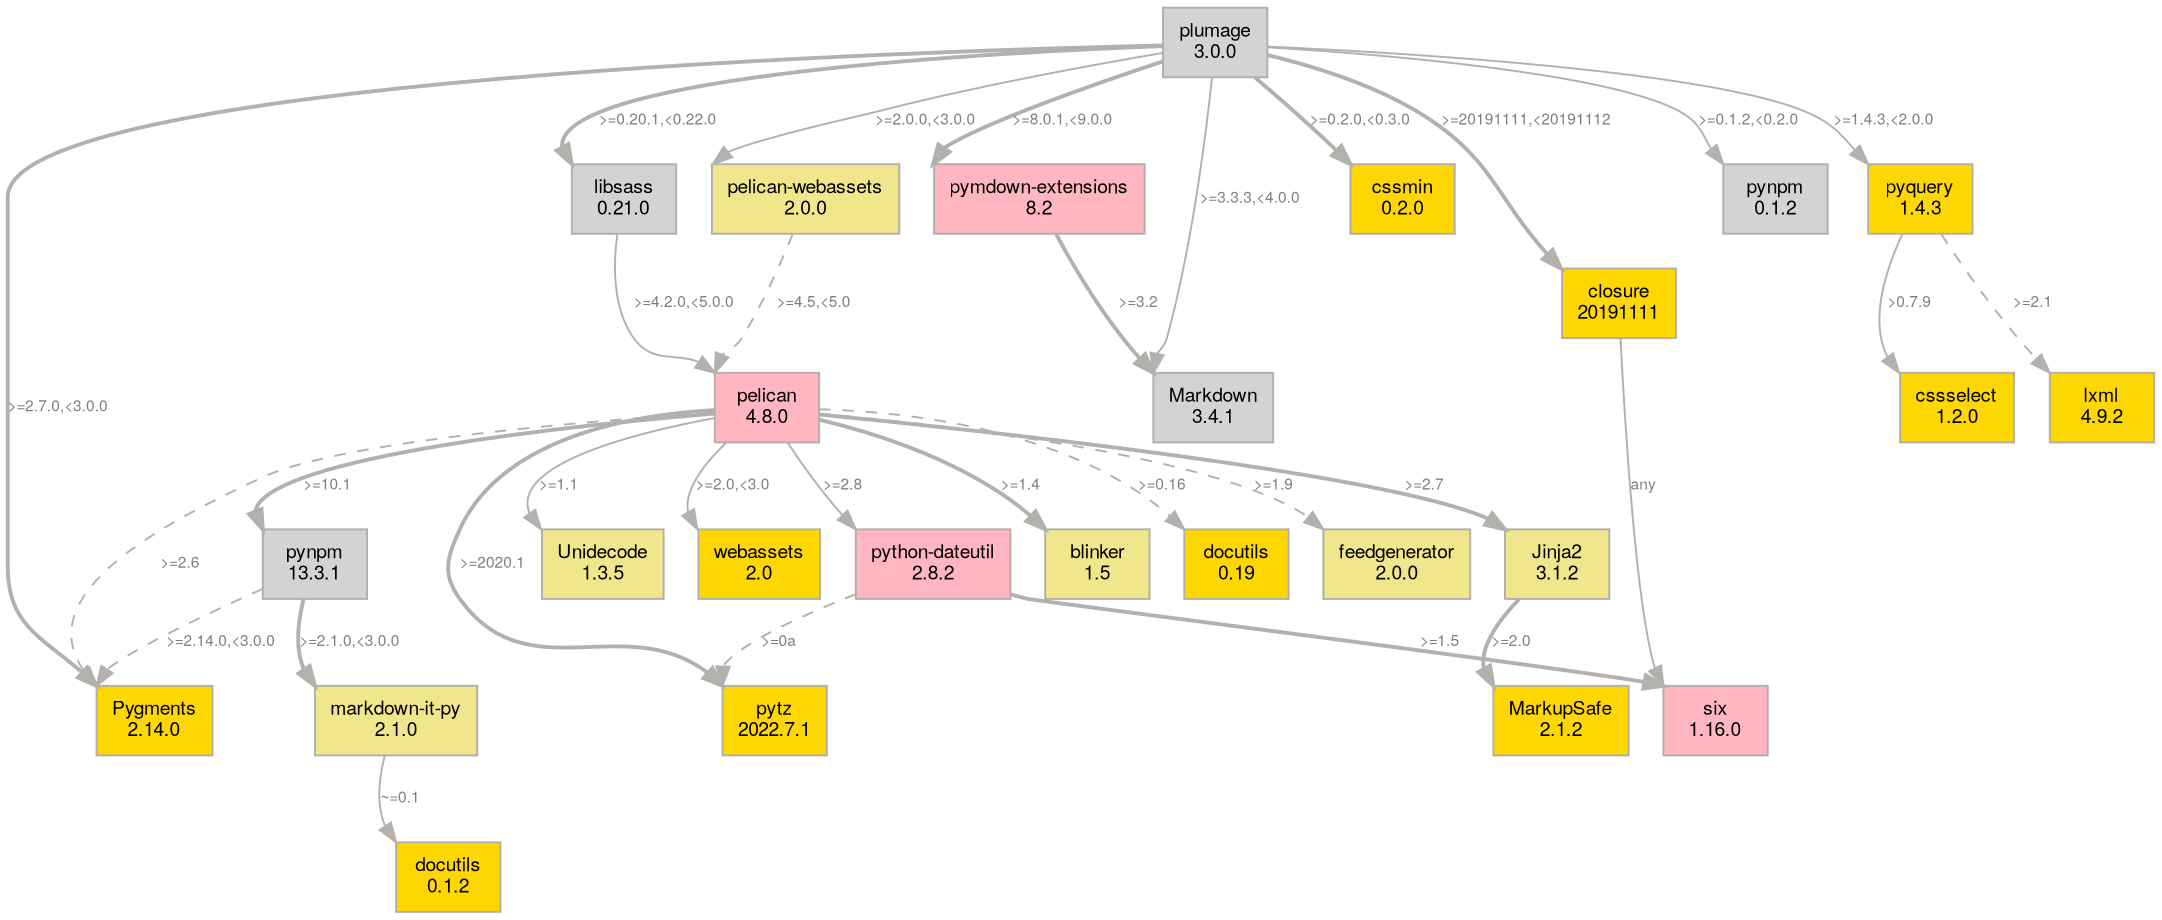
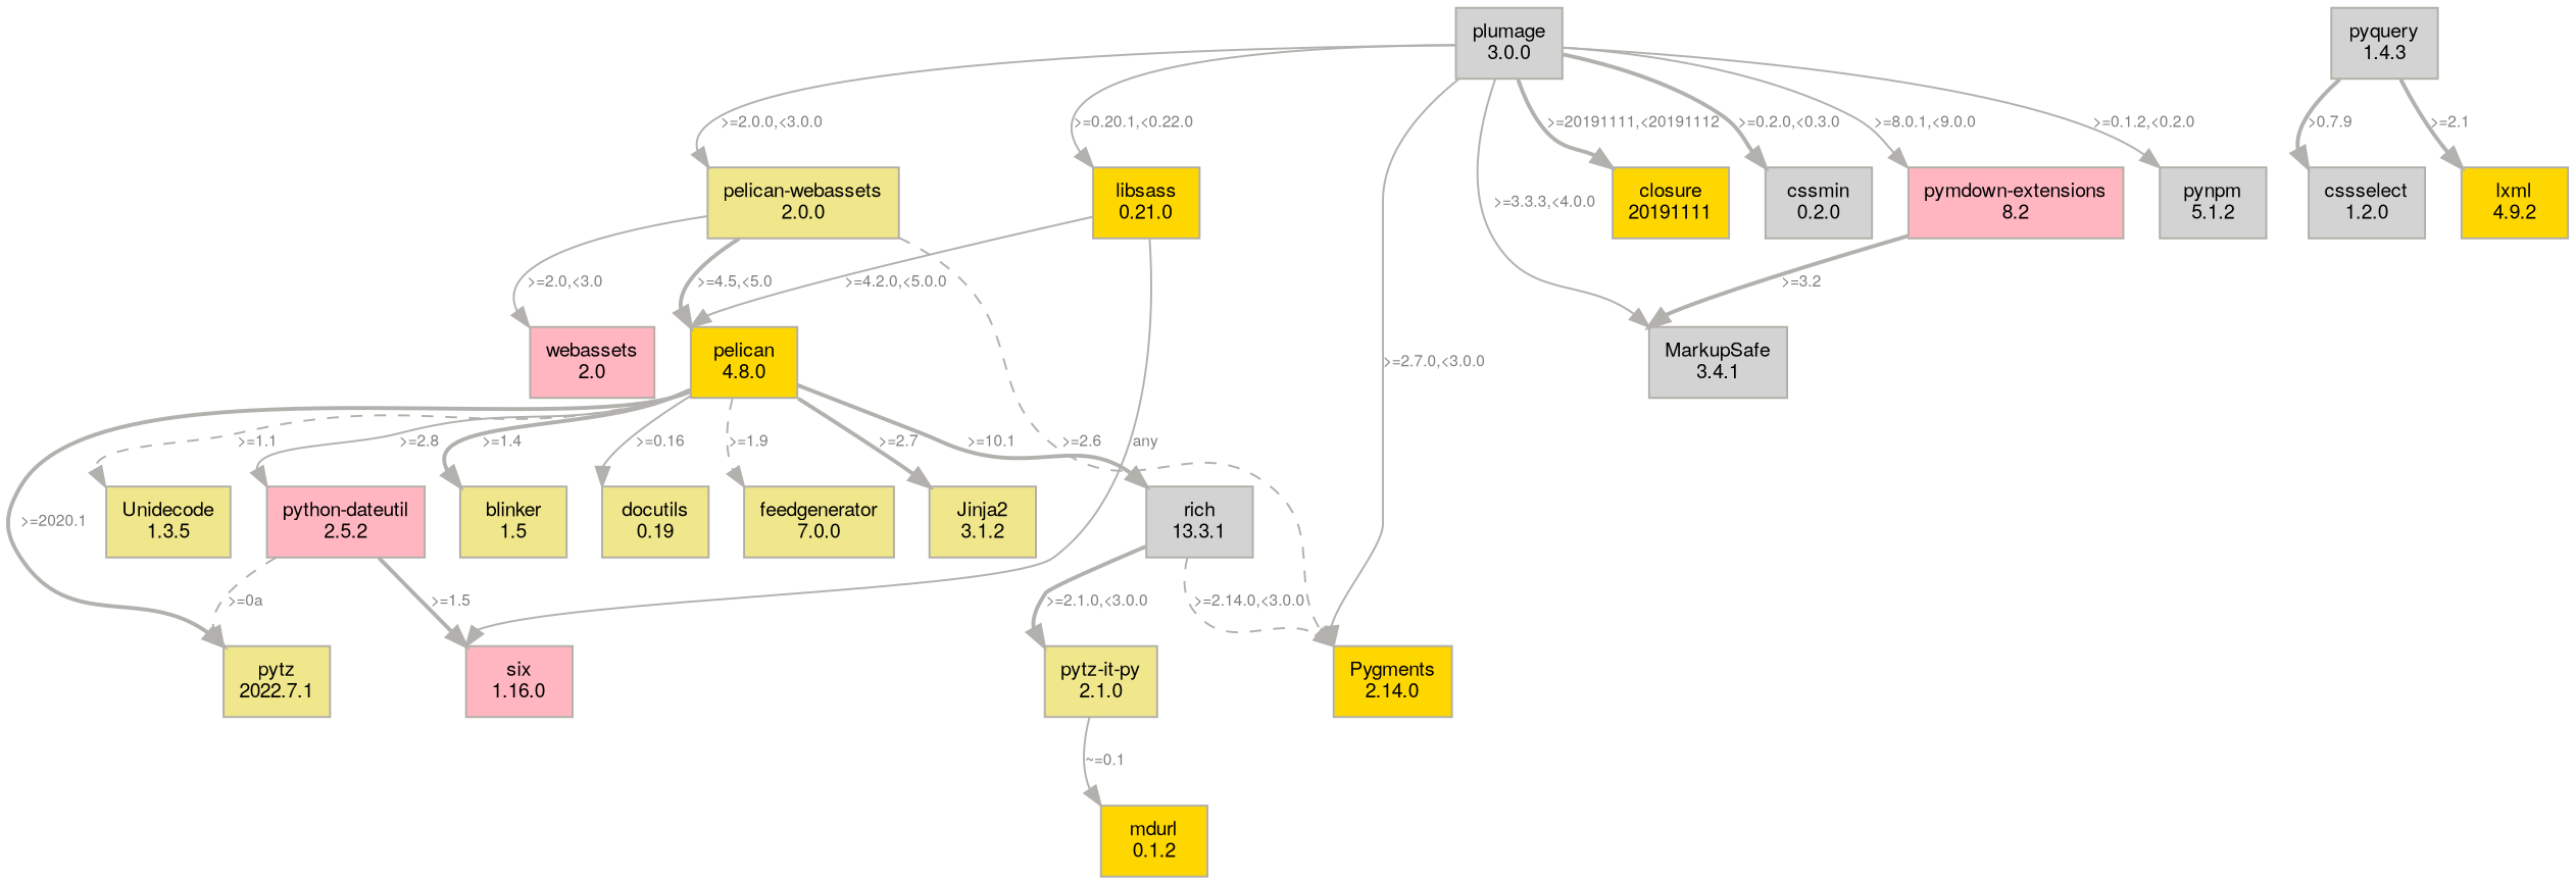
  digraph {
    fontname="Helvetica,Arial,sans-serif"
    node [color="#b2afa7" fillcolor=lightgrey fontname="Helvetica,Arial,sans-serif" fontsize=10 shape=box style=filled]
    edge [color="#b2b1ae" fontcolor="#00000080" fontname="Helvetica,Arial,sans-serif" fontsize=8 headport=nw style=bold]
-   n1 [fillcolor=khaki label="markdown-it-py\n2.1.0"]
-   n2 [fillcolor=gold label="docutils\n0.1.2"]
+   n1 [fillcolor=khaki label="pytz-it-py\n2.1.0"]
+   n2 [fillcolor=gold label="mdurl\n0.1.2"]
    n3 [fillcolor=khaki label="pelican-webassets\n2.0.0"]
-   n4 [fillcolor=lightpink label="pelican\n4.8.0"]
-   n5 [fillcolor=gold label="webassets\n2.0"]
-   n6 [fillcolor=lightpink label="python-dateutil\n2.8.2"]
+   n4 [fillcolor=gold label="pelican\n4.8.0"]
+   n5 [fillcolor=lightpink label="webassets\n2.0"]
+   n6 [fillcolor=lightpink label="python-dateutil\n2.5.2"]
    n7 [fillcolor=khaki label="blinker\n1.5"]
-   n8 [fillcolor=gold label="docutils\n0.19"]
-   n9 [fillcolor=khaki label="feedgenerator\n2.0.0"]
-   n10 [fillcolor=gold label="pytz\n2022.7.1"]
+   n8 [fillcolor=khaki label="docutils\n0.19"]
+   n9 [fillcolor=khaki label="feedgenerator\n7.0.0"]
+   n10 [fillcolor=khaki label="pytz\n2022.7.1"]
    n11 [fillcolor=khaki label="Jinja2\n3.1.2"]
    n12 [fillcolor=gold label="Pygments\n2.14.0"]
-   n13 [label="pynpm\n13.3.1"]
+   n13 [label="rich\n13.3.1"]
    n14 [fillcolor=khaki label="Unidecode\n1.3.5"]
    n15 [fillcolor=lightpink label="six\n1.16.0"]
-   n16 [fillcolor=gold label="MarkupSafe\n2.1.2"]
    n17 [fillcolor=lightpink label="pymdown-extensions\n8.2"]
-   n18 [label="Markdown\n3.4.1"]
+   n18 [label="MarkupSafe\n3.4.1"]
    n19 [fillcolor=gold label="closure\n20191111"]
-   n20 [fillcolor=gold label="cssmin\n0.2.0"]
-   n21 [fillcolor=gold label="cssselect\n1.2.0"]
-   n22 [label="libsass\n0.21.0"]
+   n20 [label="cssmin\n0.2.0"]
+   n21 [label="cssselect\n1.2.0"]
+   n22 [fillcolor=gold label="libsass\n0.21.0"]
    n23 [fillcolor=gold label="lxml\n4.9.2"]
    n24 [label="plumage\n3.0.0"]
-   n25 [label="pynpm\n0.1.2"]
-   n26 [fillcolor=gold label="pyquery\n1.4.3"]
+   n25 [label="pynpm\n5.1.2"]
+   n26 [label="pyquery\n1.4.3"]
    n1 -> n2 [label="~=0.1" style=solid]
-   n3 -> n4 [label=">=4.5,<5.0" style=dashed]
-   n4 -> n5 [label=">=2.0,<3.0" style=solid]
+   n3 -> n4 [label=">=4.5,<5.0"]
+   n3 -> n5 [label=">=2.0,<3.0" style=solid]
    n4 -> n6 [label=">=2.8" style=solid]
    n4 -> n7 [label=">=1.4"]
-   n4 -> n8 [label=">=0.16" style=dashed]
+   n4 -> n8 [label=">=0.16" style=solid]
    n4 -> n9 [label=">=1.9" style=dashed]
    n4 -> n10 [label=">=2020.1"]
    n4 -> n11 [label=">=2.7"]
-   n4 -> n12 [label=">=2.6" style=dashed]
+   n3 -> n12 [label=">=2.6" style=dashed]
    n4 -> n13 [label=">=10.1"]
-   n4 -> n14 [label=">=1.1" style=solid]
+   n4 -> n14 [label=">=1.1" style=dashed]
    n6 -> n10 [label=">=0a" style=dashed]
    n6 -> n15 [label=">=1.5"]
-   n11 -> n16 [label=">=2.0"]
    n13 -> n1 [label=">=2.1.0,<3.0.0"]
    n13 -> n12 [label=">=2.14.0,<3.0.0" style=dashed]
    n17 -> n18 [label=">=3.2"]
    n22 -> n4 [label=">=4.2.0,<5.0.0" style=solid]
-   n19 -> n15 [label=any style=solid]
+   n22 -> n15 [label=any style=solid]
    n24 -> n3 [label=">=2.0.0,<3.0.0" style=solid]
-   n24 -> n12 [label=">=2.7.0,<3.0.0"]
-   n24 -> n17 [label=">=8.0.1,<9.0.0"]
+   n24 -> n12 [label=">=2.7.0,<3.0.0" style=solid]
+   n24 -> n17 [label=">=8.0.1,<9.0.0" style=solid]
    n24 -> n18 [label=">=3.3.3,<4.0.0" style=solid]
    n24 -> n19 [label=">=20191111,<20191112"]
    n24 -> n20 [label=">=0.2.0,<0.3.0"]
-   n24 -> n22 [label=">=0.20.1,<0.22.0"]
+   n24 -> n22 [label=">=0.20.1,<0.22.0" style=solid]
    n24 -> n25 [label=">=0.1.2,<0.2.0" style=solid]
-   n24 -> n26 [label=">=1.4.3,<2.0.0" style=solid]
-   n26 -> n21 [label=">0.7.9" style=solid]
-   n26 -> n23 [label=">=2.1" style=dashed]
+   n26 -> n21 [label=">0.7.9"]
+   n26 -> n23 [label=">=2.1"]
  }
